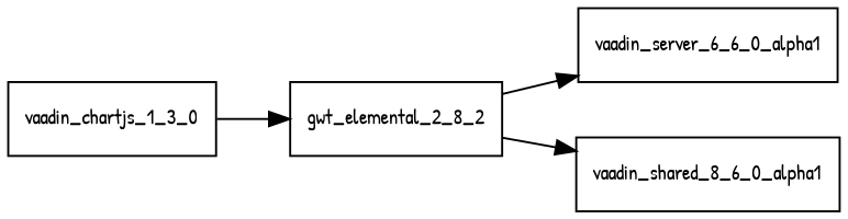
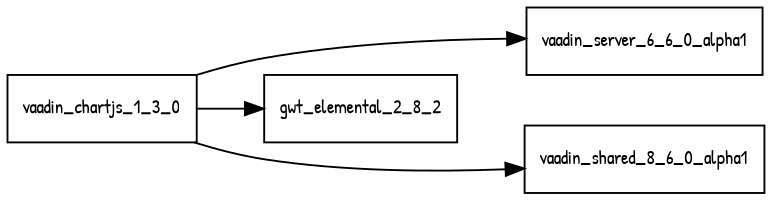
  digraph {
    fontname="Patrick Hand"
    rankdir=LR
    node [fontname="Patrick Hand" fontsize=10.0 shape=box]
    edge [fontname="Patrick Hand"]
    vaadin_chartjs_1_3_0
    gwt_elemental_2_8_2
    n3 [label=vaadin_server_6_6_0_alpha1]
    vaadin_shared_8_6_0_alpha1
    vaadin_chartjs_1_3_0 -> gwt_elemental_2_8_2
-   gwt_elemental_2_8_2 -> n3
-   gwt_elemental_2_8_2 -> vaadin_shared_8_6_0_alpha1
+   vaadin_chartjs_1_3_0 -> n3
+   vaadin_chartjs_1_3_0 -> vaadin_shared_8_6_0_alpha1
  }
